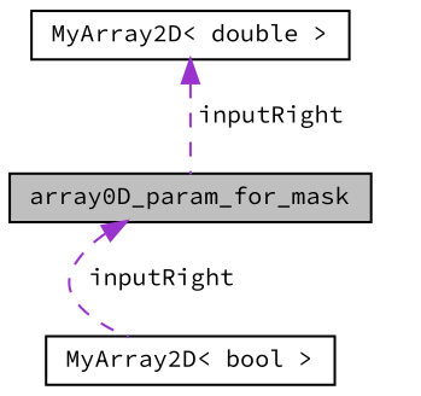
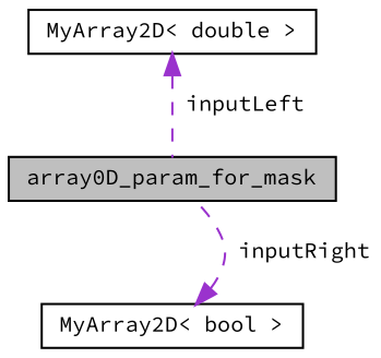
  digraph {
    fontname="Source Code Pro"
    node [color=black fillcolor=white fontname="Source Code Pro" fontsize=10 shape=record style=filled]
    edge [color=darkorchid3 dir=back fontname="Source Code Pro" fontsize=10 labelfontname=Helvetica labelfontsize=10 style=dashed]
    n1 [fillcolor=grey75 fontcolor=black height=0.2 label=array0D_param_for_mask width=0.4]
    n2 [height=0.2 label="MyArray2D\< bool \>" width=0.4]
    n3 [height=0.2 label="MyArray2D\< double \>" width=0.4]
-   n1 -> n2 [label=" inputRight"]
-   n3 -> n1 [label=" inputRight"]
+   n2 -> n1 [label=" inputRight"]
+   n3 -> n1 [label=" inputLeft"]
  }
